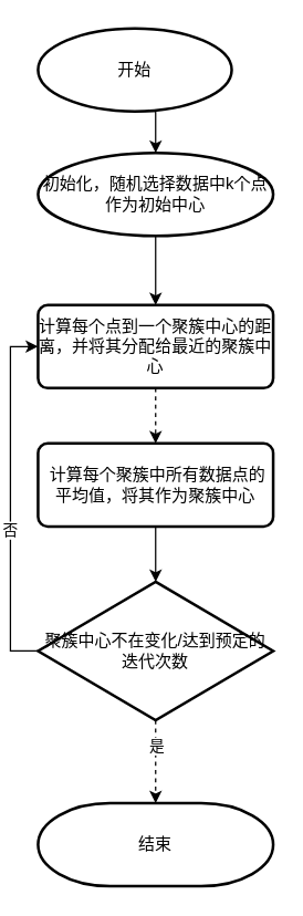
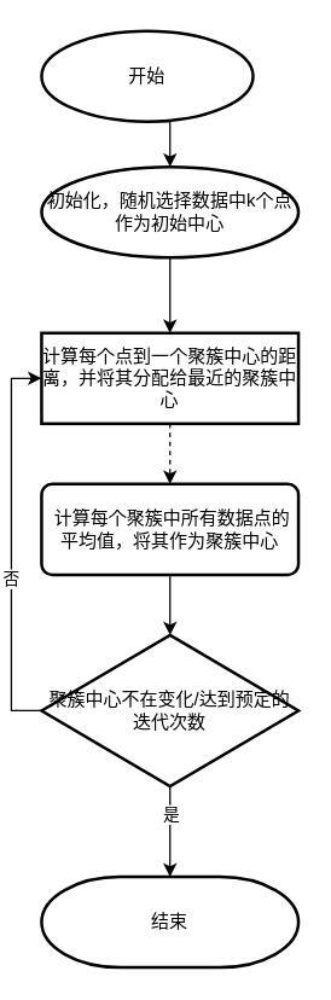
  <mxCell id="0" />
  <mxCell id="1" parent="0" />
  <mxCell id="2" style="edgeStyle=orthogonalEdgeStyle;rounded=0;orthogonalLoop=1;jettySize=auto;html=1;exitX=0.5;exitY=1;exitDx=0;exitDy=0;exitPerimeter=0;entryX=0.5;entryY=0;entryDx=0;entryDy=0;" parent="1" source="3" target="5" edge="1"><mxGeometry relative="1" as="geometry" /></mxCell>
  <mxCell id="3" value="&lt;font style=&quot;vertical-align: inherit;&quot;&gt;&lt;font style=&quot;vertical-align: inherit;&quot;&gt;&lt;font style=&quot;vertical-align: inherit;&quot;&gt;&lt;font style=&quot;vertical-align: inherit;&quot;&gt;开始&lt;/font&gt;&lt;/font&gt;&lt;/font&gt;&lt;/font&gt;" style="strokeWidth=2;html=1;shape=mxgraph.flowchart.start_1;whiteSpace=wrap;" parent="1" vertex="1"><mxGeometry x="20" y="20" width="140" height="60" as="geometry" /></mxCell>
  <mxCell id="4" style="edgeStyle=orthogonalEdgeStyle;rounded=0;orthogonalLoop=1;jettySize=auto;html=1;exitX=0.5;exitY=1;exitDx=0;exitDy=0;entryX=0.5;entryY=0;entryDx=0;entryDy=0;" parent="1" source="5" target="7" edge="1"><mxGeometry relative="1" as="geometry" /></mxCell>
  <mxCell id="5" value="&lt;font style=&quot;vertical-align: inherit;&quot;&gt;&lt;font style=&quot;vertical-align: inherit;&quot;&gt;&lt;font style=&quot;vertical-align: inherit;&quot;&gt;&lt;font style=&quot;vertical-align: inherit;&quot;&gt;&lt;font style=&quot;vertical-align: inherit;&quot;&gt;&lt;font style=&quot;vertical-align: inherit;&quot;&gt;&lt;font style=&quot;vertical-align: inherit;&quot;&gt;&lt;font style=&quot;vertical-align: inherit;&quot;&gt;&lt;font style=&quot;vertical-align: inherit;&quot;&gt;&lt;font style=&quot;vertical-align: inherit;&quot;&gt;初始化，随机选择数据中k个点作为初始中心&lt;/font&gt;&lt;/font&gt;&lt;/font&gt;&lt;/font&gt;&lt;/font&gt;&lt;/font&gt;&lt;/font&gt;&lt;/font&gt;&lt;/font&gt;&lt;/font&gt;" style="ellipse;whiteSpace=wrap;html=1;absoluteArcSize=1;arcSize=14;strokeWidth=2;" parent="1" vertex="1"><mxGeometry x="20" y="110" width="170" height="60" as="geometry" /></mxCell>
  <mxCell id="6" style="edgeStyle=orthogonalEdgeStyle;rounded=0;orthogonalLoop=1;jettySize=auto;html=1;exitX=0.5;exitY=1;exitDx=0;exitDy=0;entryX=0.5;entryY=0;entryDx=0;entryDy=0;dashed=1;" parent="1" source="7" target="9" edge="1"><mxGeometry relative="1" as="geometry" /></mxCell>
- <mxCell id="7" value="&lt;font style=&quot;vertical-align: inherit;&quot;&gt;&lt;font style=&quot;vertical-align: inherit;&quot;&gt;计算每个点到一个聚簇中心的距离，并将其分配给最近的聚簇中心&lt;/font&gt;&lt;/font&gt;" style="rounded=1;whiteSpace=wrap;html=1;absoluteArcSize=1;arcSize=14;strokeWidth=2;" parent="1" vertex="1"><mxGeometry x="20" y="220" width="170" height="60" as="geometry" /></mxCell>
+ <mxCell id="7" value="&lt;font style=&quot;vertical-align: inherit;&quot;&gt;&lt;font style=&quot;vertical-align: inherit;&quot;&gt;计算每个点到一个聚簇中心的距离，并将其分配给最近的聚簇中心&lt;/font&gt;&lt;/font&gt;" style="whiteSpace=wrap;html=1;absoluteArcSize=1;arcSize=14;strokeWidth=2;rounded=0;" parent="1" vertex="1"><mxGeometry x="20" y="220" width="170" height="60" as="geometry" /></mxCell>
  <mxCell id="8" style="edgeStyle=orthogonalEdgeStyle;rounded=0;orthogonalLoop=1;jettySize=auto;html=1;exitX=0.5;exitY=1;exitDx=0;exitDy=0;entryX=0.5;entryY=0;entryDx=0;entryDy=0;entryPerimeter=0;" parent="1" source="9" target="14" edge="1"><mxGeometry relative="1" as="geometry" /></mxCell>
  <mxCell id="9" value="&lt;font style=&quot;vertical-align: inherit;&quot;&gt;&lt;font style=&quot;vertical-align: inherit;&quot;&gt;&lt;font style=&quot;vertical-align: inherit;&quot;&gt;&lt;font style=&quot;vertical-align: inherit;&quot;&gt;&lt;font style=&quot;vertical-align: inherit;&quot;&gt;&lt;font style=&quot;vertical-align: inherit;&quot;&gt;&lt;font style=&quot;vertical-align: inherit;&quot;&gt;&lt;font style=&quot;vertical-align: inherit;&quot;&gt;&amp;nbsp;计算每个聚簇中所有数据点的平均值，将其作为聚簇中心&lt;/font&gt;&lt;/font&gt;&lt;/font&gt;&lt;/font&gt;&lt;/font&gt;&lt;/font&gt;&lt;/font&gt;&lt;/font&gt;" style="rounded=1;whiteSpace=wrap;html=1;absoluteArcSize=1;arcSize=14;strokeWidth=2;" parent="1" vertex="1"><mxGeometry x="20" y="320" width="170" height="60" as="geometry" /></mxCell>
- <mxCell id="10" style="edgeStyle=orthogonalEdgeStyle;rounded=0;orthogonalLoop=1;jettySize=auto;html=1;exitX=0.5;exitY=1;exitDx=0;exitDy=0;exitPerimeter=0;entryX=0.5;entryY=0;entryDx=0;entryDy=0;entryPerimeter=0;dashed=1;" parent="1" source="14" target="15" edge="1"><mxGeometry relative="1" as="geometry" /></mxCell>
+ <mxCell id="10" style="edgeStyle=orthogonalEdgeStyle;rounded=0;orthogonalLoop=1;jettySize=auto;html=1;exitX=0.5;exitY=1;exitDx=0;exitDy=0;exitPerimeter=0;entryX=0.5;entryY=0;entryDx=0;entryDy=0;entryPerimeter=0;" parent="1" source="14" target="15" edge="1"><mxGeometry relative="1" as="geometry" /></mxCell>
  <mxCell id="11" value="&lt;font style=&quot;vertical-align: inherit;&quot;&gt;&lt;font style=&quot;vertical-align: inherit;&quot;&gt;是&lt;/font&gt;&lt;/font&gt;" style="edgeLabel;html=1;align=center;verticalAlign=middle;resizable=0;points=[];" parent="10" vertex="1" connectable="0"><mxGeometry x="-0.405" relative="1" as="geometry"><mxPoint as="offset" /></mxGeometry></mxCell>
  <mxCell id="12" style="edgeStyle=orthogonalEdgeStyle;rounded=0;orthogonalLoop=1;jettySize=auto;html=1;exitX=0;exitY=0.5;exitDx=0;exitDy=0;exitPerimeter=0;entryX=0;entryY=0.5;entryDx=0;entryDy=0;" parent="1" source="14" target="7" edge="1"><mxGeometry relative="1" as="geometry" /></mxCell>
  <mxCell id="13" value="&lt;font style=&quot;vertical-align: inherit;&quot;&gt;&lt;font style=&quot;vertical-align: inherit;&quot;&gt;否&lt;/font&gt;&lt;/font&gt;" style="edgeLabel;html=1;align=center;verticalAlign=middle;resizable=0;points=[];" parent="12" vertex="1" connectable="0"><mxGeometry x="-0.169" y="1" relative="1" as="geometry"><mxPoint as="offset" /></mxGeometry></mxCell>
  <mxCell id="14" value="&lt;font style=&quot;vertical-align: inherit;&quot;&gt;&lt;font style=&quot;vertical-align: inherit;&quot;&gt;&lt;font style=&quot;vertical-align: inherit;&quot;&gt;&lt;font style=&quot;vertical-align: inherit;&quot;&gt;聚簇中心不在变化/达到预定的迭代次数&lt;/font&gt;&lt;/font&gt;&lt;/font&gt;&lt;/font&gt;" style="strokeWidth=2;html=1;shape=mxgraph.flowchart.decision;whiteSpace=wrap;" parent="1" vertex="1"><mxGeometry x="20" y="420" width="170" height="100" as="geometry" /></mxCell>
  <mxCell id="15" value="&lt;font style=&quot;vertical-align: inherit;&quot;&gt;&lt;font style=&quot;vertical-align: inherit;&quot;&gt;结束&lt;/font&gt;&lt;/font&gt;" style="strokeWidth=2;html=1;shape=mxgraph.flowchart.terminator;whiteSpace=wrap;" parent="1" vertex="1"><mxGeometry x="20" y="580" width="170" height="60" as="geometry" /></mxCell>
